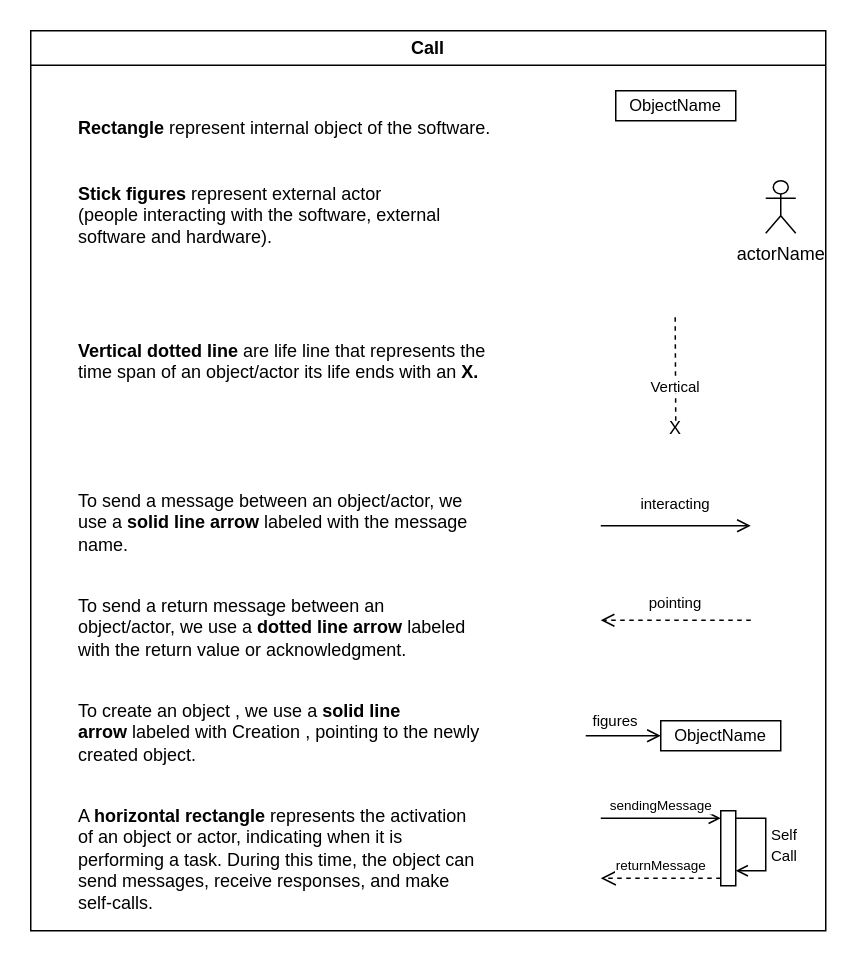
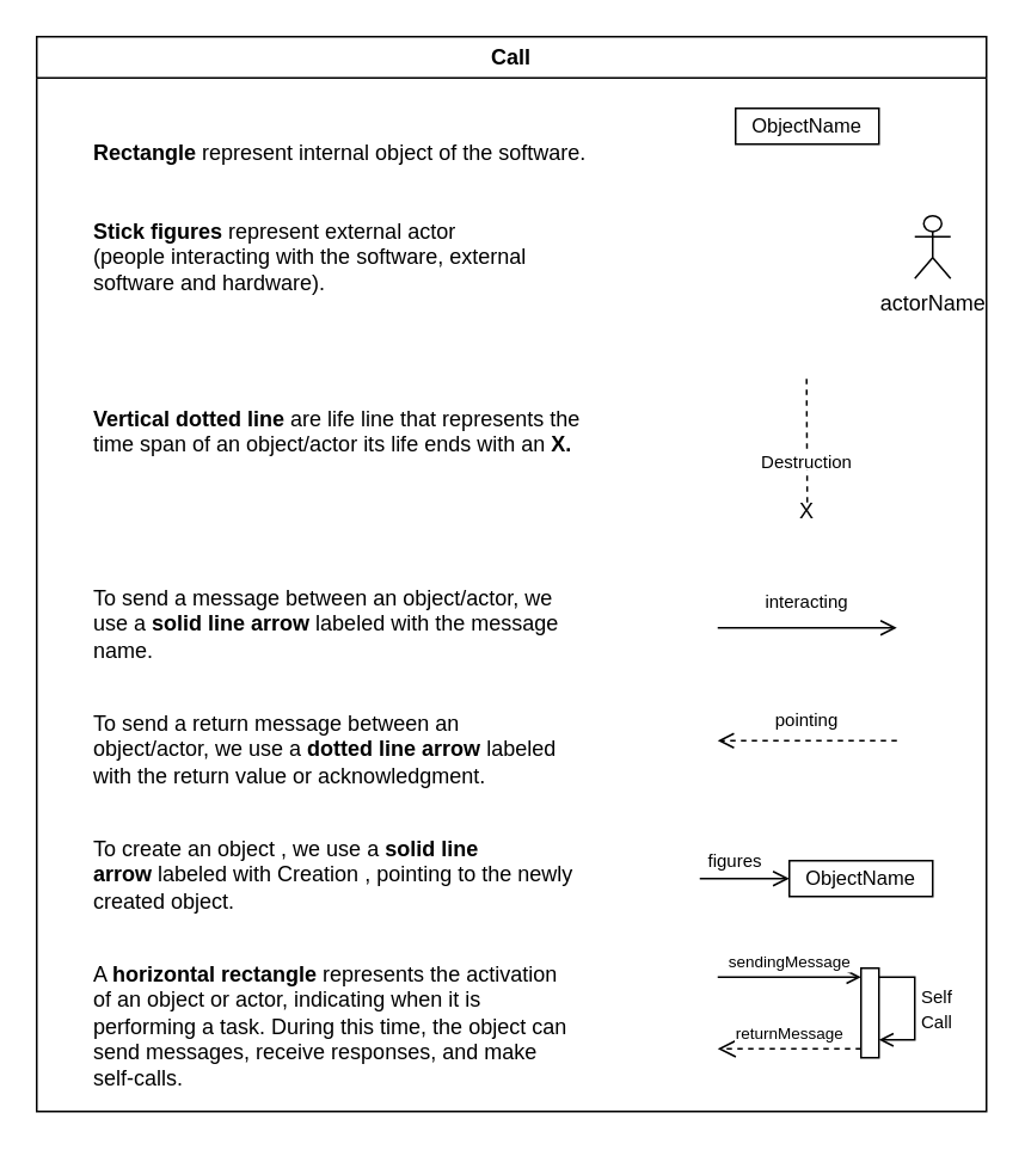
  <mxCell id="0" />
  <mxCell id="1" parent="0" />
  <mxCell id="2" value="Call" style="swimlane;whiteSpace=wrap;html=1;fillColor=none;" vertex="1" parent="1"><mxGeometry x="20" y="20" width="530" height="600" as="geometry" /></mxCell>
  <mxCell id="3" value="&lt;font style=&quot;font-size: 11px;&quot;&gt;ObjectName&lt;/font&gt;" style="rounded=0;whiteSpace=wrap;html=1;align=center;fillColor=none;" vertex="1" parent="2"><mxGeometry x="390" y="40" width="80" height="20" as="geometry" /></mxCell>
  <mxCell id="4" value="&lt;b&gt;Rectangle &lt;/b&gt;represent internal object of the software." style="text;html=1;align=left;verticalAlign=middle;whiteSpace=wrap;rounded=0;" vertex="1" parent="2"><mxGeometry x="30" y="50" width="280" height="30" as="geometry" /></mxCell>
  <mxCell id="5" value="actorName" style="shape=umlActor;verticalLabelPosition=bottom;verticalAlign=top;html=1;" vertex="1" parent="2"><mxGeometry x="490" y="100" width="20" height="35" as="geometry" /></mxCell>
  <mxCell id="6" value="" style="endArrow=open;endSize=7;html=1;rounded=0;" edge="1" parent="2"><mxGeometry width="160" relative="1" as="geometry"><mxPoint x="380" y="330" as="sourcePoint" /><mxPoint x="480" y="330" as="targetPoint" /></mxGeometry></mxCell>
  <mxCell id="7" value="" style="endArrow=open;endSize=7;html=1;rounded=0;dashed=1;" edge="1" parent="2"><mxGeometry width="160" relative="1" as="geometry"><mxPoint x="480" y="393" as="sourcePoint" /><mxPoint x="380" y="393" as="targetPoint" /></mxGeometry></mxCell>
  <mxCell id="8" value="" style="endArrow=open;endSize=7;html=1;rounded=0;entryX=0;entryY=0.5;entryDx=0;entryDy=0;" edge="1" parent="2" target="9"><mxGeometry width="160" relative="1" as="geometry"><mxPoint x="370" y="470" as="sourcePoint" /><mxPoint x="450" y="440" as="targetPoint" /></mxGeometry></mxCell>
  <mxCell id="9" value="&lt;font style=&quot;font-size: 11px;&quot;&gt;ObjectName&lt;/font&gt;" style="rounded=0;whiteSpace=wrap;html=1;align=center;fillColor=none;" vertex="1" parent="2"><mxGeometry x="420" y="460" width="80" height="20" as="geometry" /></mxCell>
  <mxCell id="10" value="" style="endArrow=none;endSize=7;html=1;rounded=0;dashed=1;endFill=0;exitX=0.5;exitY=0;exitDx=0;exitDy=0;" edge="1" parent="2" source="11"><mxGeometry width="160" relative="1" as="geometry"><mxPoint x="430" y="260" as="sourcePoint" /><mxPoint x="429.62" y="190" as="targetPoint" /></mxGeometry></mxCell>
  <mxCell id="11" value="X" style="text;html=1;align=center;verticalAlign=middle;whiteSpace=wrap;rounded=0;" vertex="1" parent="2"><mxGeometry x="420" y="260" width="20" height="10" as="geometry" /></mxCell>
  <mxCell id="12" value="&lt;font style=&quot;font-size: 10px;&quot;&gt;interacting&lt;/font&gt;" style="text;html=1;align=center;verticalAlign=middle;whiteSpace=wrap;rounded=0;" vertex="1" parent="2"><mxGeometry x="390" y="310" width="80" height="10" as="geometry" /></mxCell>
  <mxCell id="13" value="&lt;font style=&quot;font-size: 10px;&quot;&gt;pointing&lt;/font&gt;" style="text;html=1;align=center;verticalAlign=middle;whiteSpace=wrap;rounded=0;" vertex="1" parent="2"><mxGeometry x="390" y="376" width="80" height="10" as="geometry" /></mxCell>
  <mxCell id="14" value="&lt;b&gt;Stick figures&lt;/b&gt; represent external actor&lt;div&gt;(people interacting with the software, external software and hardware).&lt;/div&gt;" style="text;html=1;align=left;verticalAlign=middle;whiteSpace=wrap;rounded=0;" vertex="1" parent="2"><mxGeometry x="30" y="100" width="279" height="45" as="geometry" /></mxCell>
  <mxCell id="15" value="&lt;b&gt;Vertical dotted line &lt;/b&gt;are life line that represents the time span of an object/actor&amp;nbsp;&lt;span style=&quot;background-color: initial;&quot;&gt;its life ends with an &lt;/span&gt;&lt;b style=&quot;background-color: initial;&quot;&gt;X.&lt;/b&gt;" style="text;html=1;align=left;verticalAlign=top;whiteSpace=wrap;rounded=0;" vertex="1" parent="2"><mxGeometry x="30" y="200" width="280" height="40" as="geometry" /></mxCell>
  <mxCell id="16" value="To send a message between an object/actor, we use a &lt;strong&gt;solid line arrow&lt;/strong&gt; labeled with the message name." style="text;html=1;align=left;verticalAlign=top;whiteSpace=wrap;rounded=0;" vertex="1" parent="2"><mxGeometry x="30" y="300" width="270" height="50" as="geometry" /></mxCell>
  <mxCell id="17" value="To send a return message between an object/actor, we use a &lt;strong&gt;dotted line arrow&lt;/strong&gt; labeled with the return value or acknowledgment." style="text;html=1;align=left;verticalAlign=top;whiteSpace=wrap;rounded=0;" vertex="1" parent="2"><mxGeometry x="30" y="370" width="270" height="50" as="geometry" /></mxCell>
  <mxCell id="18" value="&lt;span style=&quot;font-size: 10px;&quot;&gt;figures&lt;/span&gt;" style="text;html=1;align=center;verticalAlign=middle;whiteSpace=wrap;rounded=0;" vertex="1" parent="2"><mxGeometry x="350" y="455" width="80" height="10" as="geometry" /></mxCell>
  <mxCell id="19" value="To create an object , we use a &lt;b&gt;solid&lt;/b&gt;&lt;strong&gt;&amp;nbsp;line arrow&lt;/strong&gt;&amp;nbsp;labeled with Creation , pointing to the newly created object." style="text;html=1;align=left;verticalAlign=top;whiteSpace=wrap;rounded=0;" vertex="1" parent="2"><mxGeometry x="30" y="440" width="270" height="50" as="geometry" /></mxCell>
  <mxCell id="20" value="" style="html=1;points=[[0,0,0,0,5],[0,1,0,0,-5],[1,0,0,0,5],[1,1,0,0,-5]];perimeter=orthogonalPerimeter;outlineConnect=0;targetShapes=umlLifeline;portConstraint=eastwest;newEdgeStyle={&quot;curved&quot;:0,&quot;rounded&quot;:0};" vertex="1" parent="2"><mxGeometry x="460" y="520" width="10" height="50" as="geometry" /></mxCell>
  <mxCell id="21" value="&lt;font style=&quot;font-size: 10px;&quot;&gt;Self&lt;br&gt;&lt;/font&gt;&lt;div&gt;&lt;font style=&quot;font-size: 10px;&quot;&gt;Call&lt;/font&gt;&lt;/div&gt;" style="html=1;align=left;spacingLeft=2;endArrow=open;rounded=0;edgeStyle=orthogonalEdgeStyle;curved=0;rounded=0;endFill=0;exitX=1;exitY=0;exitDx=0;exitDy=5;exitPerimeter=0;" edge="1" target="20" parent="2" source="20"><mxGeometry relative="1" as="geometry"><mxPoint x="440" y="610" as="sourcePoint" /><Array as="points"><mxPoint x="490" y="525" /><mxPoint x="490" y="560" /></Array><mxPoint x="480" y="560" as="targetPoint" /></mxGeometry></mxCell>
  <mxCell id="22" value="A &lt;strong&gt;horizontal rectangle&lt;/strong&gt; represents the activation of an object or actor, indicating when it is performing a task. During this time, the object can send messages, receive responses, and make self-calls." style="text;html=1;align=left;verticalAlign=top;whiteSpace=wrap;rounded=0;" vertex="1" parent="2"><mxGeometry x="30" y="510" width="270" height="80" as="geometry" /></mxCell>
- <mxCell id="23" value="&lt;font style=&quot;font-size: 10px;&quot;&gt;Vertical&lt;/font&gt;" style="text;html=1;align=center;verticalAlign=middle;whiteSpace=wrap;rounded=0;fillColor=default;" vertex="1" parent="2"><mxGeometry x="400" y="232" width="60" height="10" as="geometry" /></mxCell>
+ <mxCell id="23" value="&lt;font style=&quot;font-size: 10px;&quot;&gt;Destruction&lt;/font&gt;" style="text;html=1;align=center;verticalAlign=middle;whiteSpace=wrap;rounded=0;fillColor=default;" vertex="1" parent="2"><mxGeometry x="400" y="232" width="60" height="10" as="geometry" /></mxCell>
  <mxCell id="24" value="&lt;font style=&quot;font-size: 9px;&quot;&gt;sendingMessage&lt;/font&gt;" style="html=1;verticalAlign=bottom;endArrow=open;curved=0;rounded=0;entryX=0;entryY=0;entryDx=0;entryDy=5;endFill=0;" edge="1" target="20" parent="1"><mxGeometry relative="1" as="geometry"><mxPoint x="400" y="545" as="sourcePoint" /></mxGeometry></mxCell>
  <mxCell id="25" value="&lt;font style=&quot;font-size: 9px;&quot;&gt;returnMessage&lt;/font&gt;" style="html=1;verticalAlign=bottom;endArrow=open;dashed=1;endSize=8;curved=0;rounded=0;exitX=0;exitY=1;exitDx=0;exitDy=-5;" edge="1" source="20" parent="1"><mxGeometry relative="1" as="geometry"><mxPoint x="400" y="585" as="targetPoint" /></mxGeometry></mxCell>
